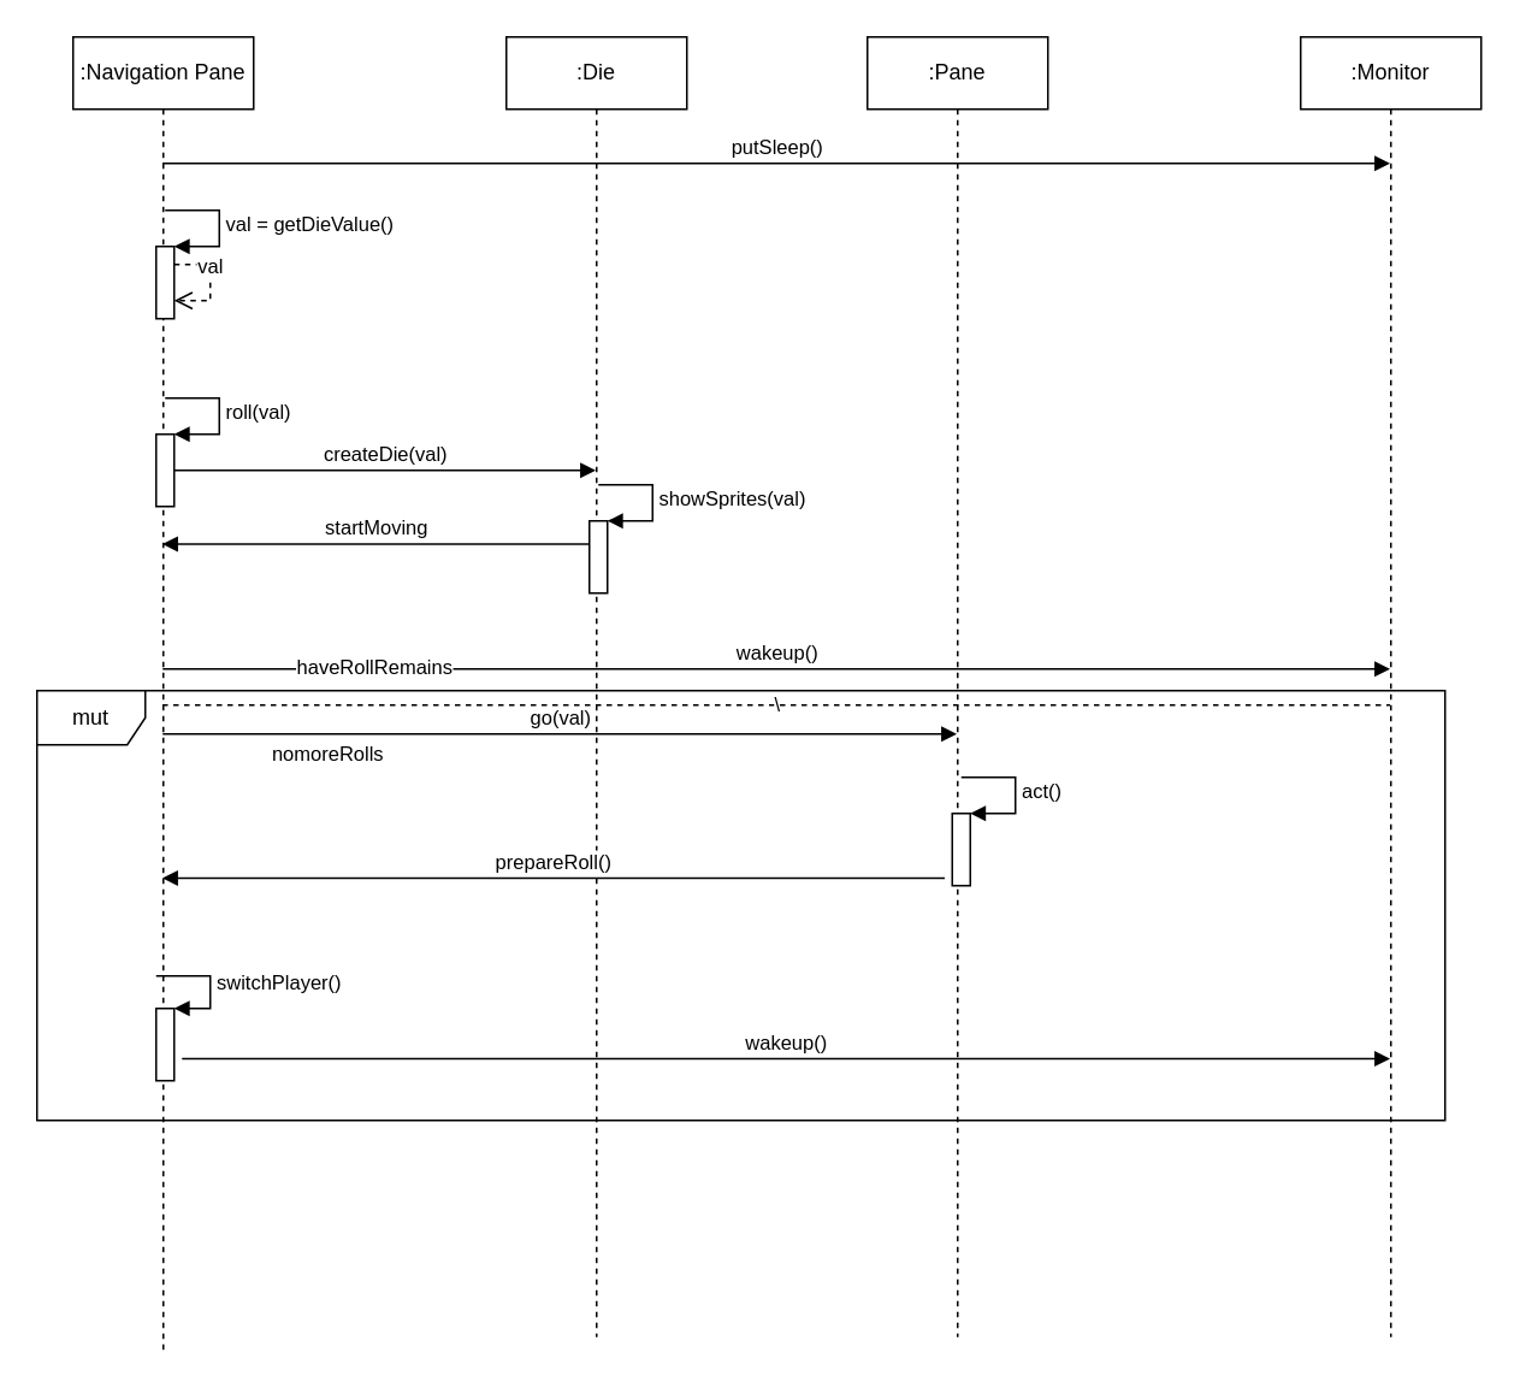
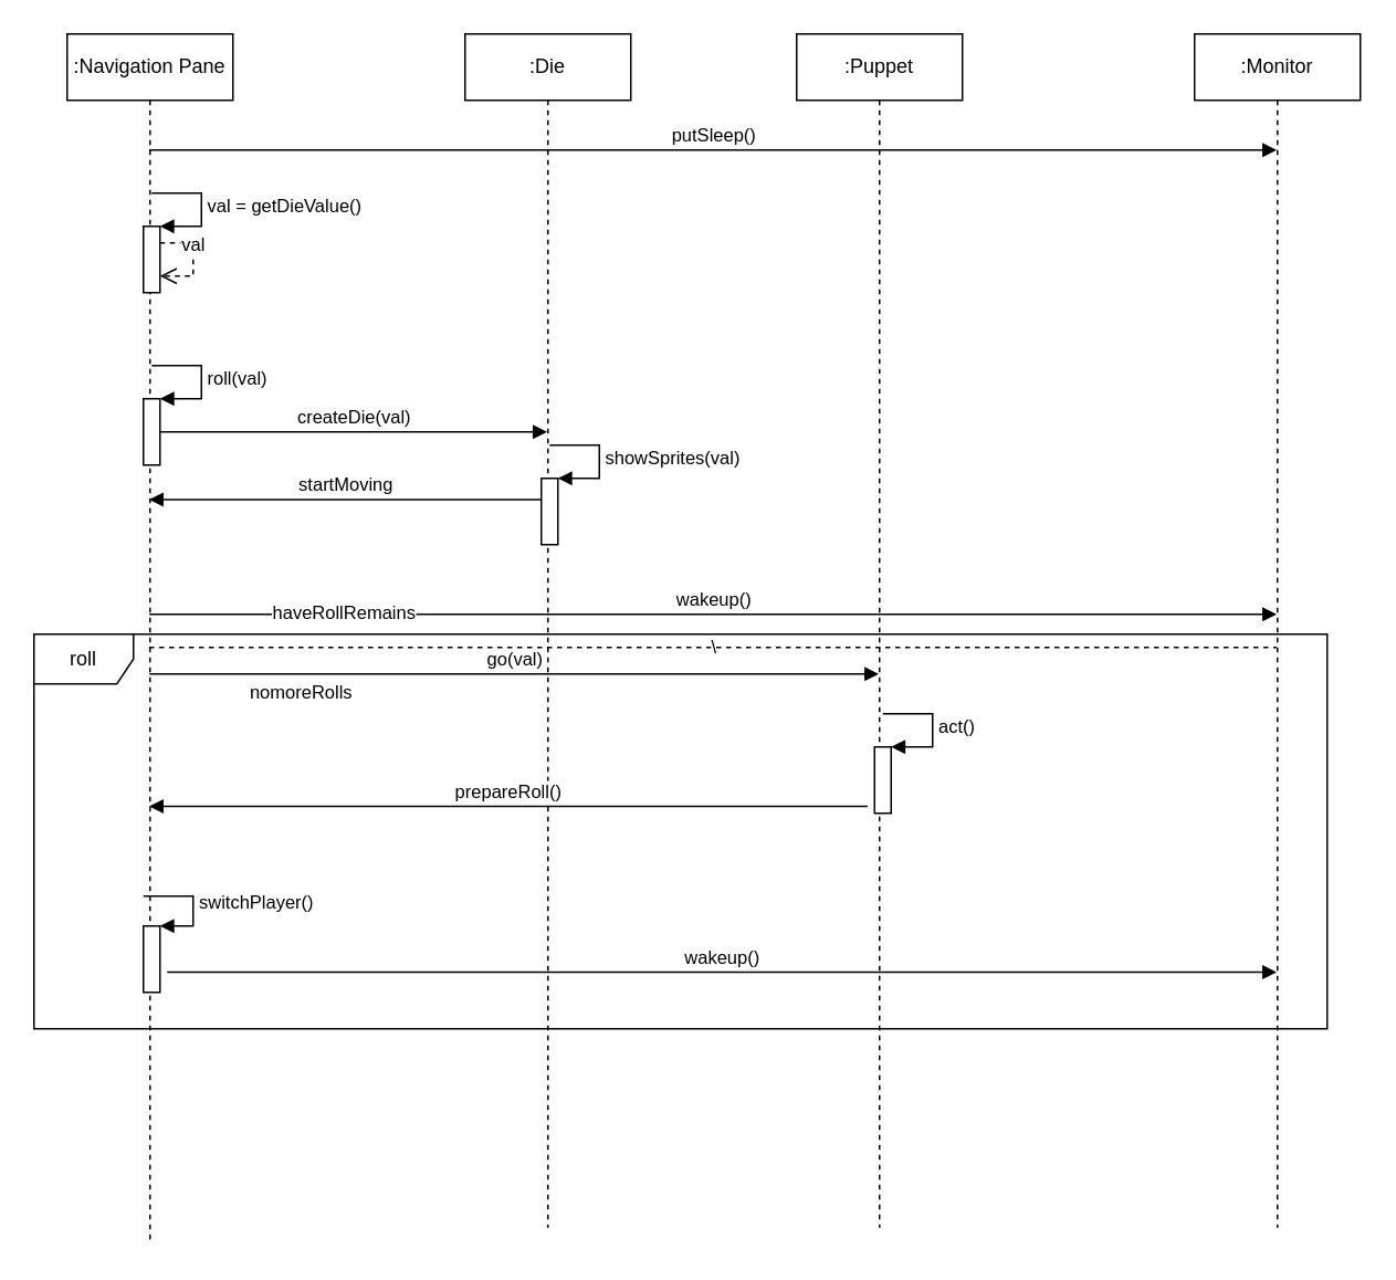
  <mxCell id="0" />
  <mxCell id="1" parent="0" />
  <mxCell id="2" value=":Monitor" style="shape=umlLifeline;perimeter=lifelinePerimeter;whiteSpace=wrap;html=1;container=1;collapsible=0;recursiveResize=0;outlineConnect=0;" vertex="1" parent="1"><mxGeometry x="720" y="20" width="100" height="720" as="geometry" /></mxCell>
  <mxCell id="3" value=":Navigation Pane" style="shape=umlLifeline;perimeter=lifelinePerimeter;whiteSpace=wrap;html=1;container=1;collapsible=0;recursiveResize=0;outlineConnect=0;" vertex="1" parent="1"><mxGeometry x="40" y="20" width="100" height="730" as="geometry" /></mxCell>
  <mxCell id="4" value="" style="html=1;points=[];perimeter=orthogonalPerimeter;" vertex="1" parent="3"><mxGeometry x="46" y="116" width="10" height="40" as="geometry" /></mxCell>
  <mxCell id="5" value="val = getDieValue()" style="edgeStyle=orthogonalEdgeStyle;html=1;align=left;spacingLeft=2;endArrow=block;rounded=0;entryX=1;entryY=0;" edge="1" target="4" parent="3"><mxGeometry relative="1" as="geometry"><mxPoint x="51" y="96" as="sourcePoint" /><Array as="points"><mxPoint x="81" y="96" /></Array></mxGeometry></mxCell>
  <mxCell id="6" value="val" style="html=1;verticalAlign=bottom;endArrow=open;dashed=1;endSize=8;rounded=0;" edge="1" parent="3" source="4" target="4"><mxGeometry relative="1" as="geometry"><mxPoint x="260" y="30" as="sourcePoint" /><mxPoint x="180" y="30" as="targetPoint" /></mxGeometry></mxCell>
  <mxCell id="7" value="" style="html=1;points=[];perimeter=orthogonalPerimeter;" vertex="1" parent="3"><mxGeometry x="46" y="220" width="10" height="40" as="geometry" /></mxCell>
  <mxCell id="8" value="roll(val)" style="edgeStyle=orthogonalEdgeStyle;html=1;align=left;spacingLeft=2;endArrow=block;rounded=0;entryX=1;entryY=0;" edge="1" target="7" parent="3"><mxGeometry relative="1" as="geometry"><mxPoint x="51" y="200" as="sourcePoint" /><Array as="points"><mxPoint x="81" y="200" /></Array></mxGeometry></mxCell>
  <mxCell id="9" value="" style="html=1;points=[];perimeter=orthogonalPerimeter;" vertex="1" parent="3"><mxGeometry x="46" y="538" width="10" height="40" as="geometry" /></mxCell>
  <mxCell id="10" value="switchPlayer()" style="edgeStyle=orthogonalEdgeStyle;html=1;align=left;spacingLeft=2;endArrow=block;rounded=0;entryX=1;entryY=0;" edge="1" target="9" parent="3"><mxGeometry relative="1" as="geometry"><mxPoint x="46" y="520" as="sourcePoint" /><Array as="points"><mxPoint x="76" y="520" /></Array></mxGeometry></mxCell>
  <mxCell id="11" value=":Die" style="shape=umlLifeline;perimeter=lifelinePerimeter;whiteSpace=wrap;html=1;container=1;collapsible=0;recursiveResize=0;outlineConnect=0;" vertex="1" parent="1"><mxGeometry x="280" y="20" width="100" height="720" as="geometry" /></mxCell>
  <mxCell id="12" value="" style="html=1;points=[];perimeter=orthogonalPerimeter;" vertex="1" parent="11"><mxGeometry x="46" y="268" width="10" height="40" as="geometry" /></mxCell>
  <mxCell id="13" value="showSprites(val)" style="edgeStyle=orthogonalEdgeStyle;html=1;align=left;spacingLeft=2;endArrow=block;rounded=0;entryX=1;entryY=0;" edge="1" target="12" parent="11"><mxGeometry relative="1" as="geometry"><mxPoint x="51" y="248" as="sourcePoint" /><Array as="points"><mxPoint x="81" y="248" /></Array></mxGeometry></mxCell>
- <mxCell id="14" value=":Pane" style="shape=umlLifeline;perimeter=lifelinePerimeter;whiteSpace=wrap;html=1;container=1;collapsible=0;recursiveResize=0;outlineConnect=0;" vertex="1" parent="1"><mxGeometry x="480" y="20" width="100" height="720" as="geometry" /></mxCell>
+ <mxCell id="14" value=":Puppet" style="shape=umlLifeline;perimeter=lifelinePerimeter;whiteSpace=wrap;html=1;container=1;collapsible=0;recursiveResize=0;outlineConnect=0;" vertex="1" parent="1"><mxGeometry x="480" y="20" width="100" height="720" as="geometry" /></mxCell>
  <mxCell id="15" value="" style="html=1;points=[];perimeter=orthogonalPerimeter;" vertex="1" parent="14"><mxGeometry x="47" y="430" width="10" height="40" as="geometry" /></mxCell>
  <mxCell id="16" value="act()" style="edgeStyle=orthogonalEdgeStyle;html=1;align=left;spacingLeft=2;endArrow=block;rounded=0;entryX=1;entryY=0;" edge="1" target="15" parent="14"><mxGeometry relative="1" as="geometry"><mxPoint x="52" y="410" as="sourcePoint" /><Array as="points"><mxPoint x="82" y="410" /></Array></mxGeometry></mxCell>
  <mxCell id="17" value="putSleep()" style="html=1;verticalAlign=bottom;endArrow=block;rounded=0;" edge="1" parent="1" source="3" target="2"><mxGeometry width="80" relative="1" as="geometry"><mxPoint x="180" y="140" as="sourcePoint" /><mxPoint x="350" y="160" as="targetPoint" /><Array as="points"><mxPoint x="480" y="90" /></Array></mxGeometry></mxCell>
  <mxCell id="18" value="createDie(val)" style="html=1;verticalAlign=bottom;endArrow=block;rounded=0;" edge="1" parent="1" source="7" target="11"><mxGeometry width="80" relative="1" as="geometry"><mxPoint x="330" y="130" as="sourcePoint" /><mxPoint x="410" y="130" as="targetPoint" /></mxGeometry></mxCell>
  <mxCell id="19" value="startMoving" style="html=1;verticalAlign=bottom;endArrow=block;rounded=0;exitX=0.017;exitY=0.321;exitDx=0;exitDy=0;exitPerimeter=0;" edge="1" parent="1" source="12" target="3"><mxGeometry width="80" relative="1" as="geometry"><mxPoint x="320" y="300" as="sourcePoint" /><mxPoint x="410" y="300" as="targetPoint" /></mxGeometry></mxCell>
  <mxCell id="20" value="wakeup()" style="html=1;verticalAlign=bottom;endArrow=block;rounded=0;" edge="1" parent="1"><mxGeometry width="80" relative="1" as="geometry"><mxPoint x="89.667" y="370" as="sourcePoint" /><mxPoint x="769.5" y="370" as="targetPoint" /><Array as="points"><mxPoint x="370" y="370" /></Array></mxGeometry></mxCell>
  <mxCell id="21" value="haveRollRemains" style="edgeLabel;html=1;align=center;verticalAlign=middle;resizable=0;points=[];" vertex="1" connectable="0" parent="20"><mxGeometry x="-0.657" y="3" relative="1" as="geometry"><mxPoint y="1" as="offset" /></mxGeometry></mxCell>
  <mxCell id="22" value="go(val)" style="html=1;verticalAlign=bottom;endArrow=block;rounded=0;" edge="1" parent="1"><mxGeometry width="80" relative="1" as="geometry"><mxPoint x="89.667" y="406" as="sourcePoint" /><mxPoint x="529.5" y="406" as="targetPoint" /><Array as="points"><mxPoint x="290" y="406" /></Array></mxGeometry></mxCell>
  <mxCell id="23" value="nomoreRolls" style="edgeLabel;html=1;align=center;verticalAlign=middle;resizable=0;points=[];" vertex="1" connectable="0" parent="22"><mxGeometry x="-0.588" y="2" relative="1" as="geometry"><mxPoint y="12" as="offset" /></mxGeometry></mxCell>
  <mxCell id="24" value="prepareRoll()" style="html=1;verticalAlign=bottom;endArrow=block;rounded=0;exitX=-0.417;exitY=0.896;exitDx=0;exitDy=0;exitPerimeter=0;" edge="1" parent="1" source="15" target="3"><mxGeometry width="80" relative="1" as="geometry"><mxPoint x="410" y="470" as="sourcePoint" /><mxPoint x="490" y="470" as="targetPoint" /></mxGeometry></mxCell>
  <mxCell id="25" value="wakeup()" style="html=1;verticalAlign=bottom;endArrow=block;rounded=0;exitX=1.433;exitY=0.696;exitDx=0;exitDy=0;exitPerimeter=0;" edge="1" parent="1" source="9" target="2"><mxGeometry width="80" relative="1" as="geometry"><mxPoint x="190" y="470" as="sourcePoint" /><mxPoint x="270" y="470" as="targetPoint" /></mxGeometry></mxCell>
  <mxCell id="26" value="\" style="endArrow=none;endSize=12;dashed=1;html=1;rounded=0;endFill=0;" edge="1" parent="1" source="3" target="2"><mxGeometry width="160" relative="1" as="geometry"><mxPoint x="180" y="470" as="sourcePoint" /><mxPoint x="340" y="470" as="targetPoint" /><Array as="points"><mxPoint x="210" y="390" /></Array></mxGeometry></mxCell>
- <mxCell id="27" value="mut" style="shape=umlFrame;whiteSpace=wrap;html=1;" vertex="1" parent="1"><mxGeometry x="20" y="382" width="780" height="238" as="geometry" /></mxCell>
+ <mxCell id="27" value="roll" style="shape=umlFrame;whiteSpace=wrap;html=1;" vertex="1" parent="1"><mxGeometry x="20" y="382" width="780" height="238" as="geometry" /></mxCell>
